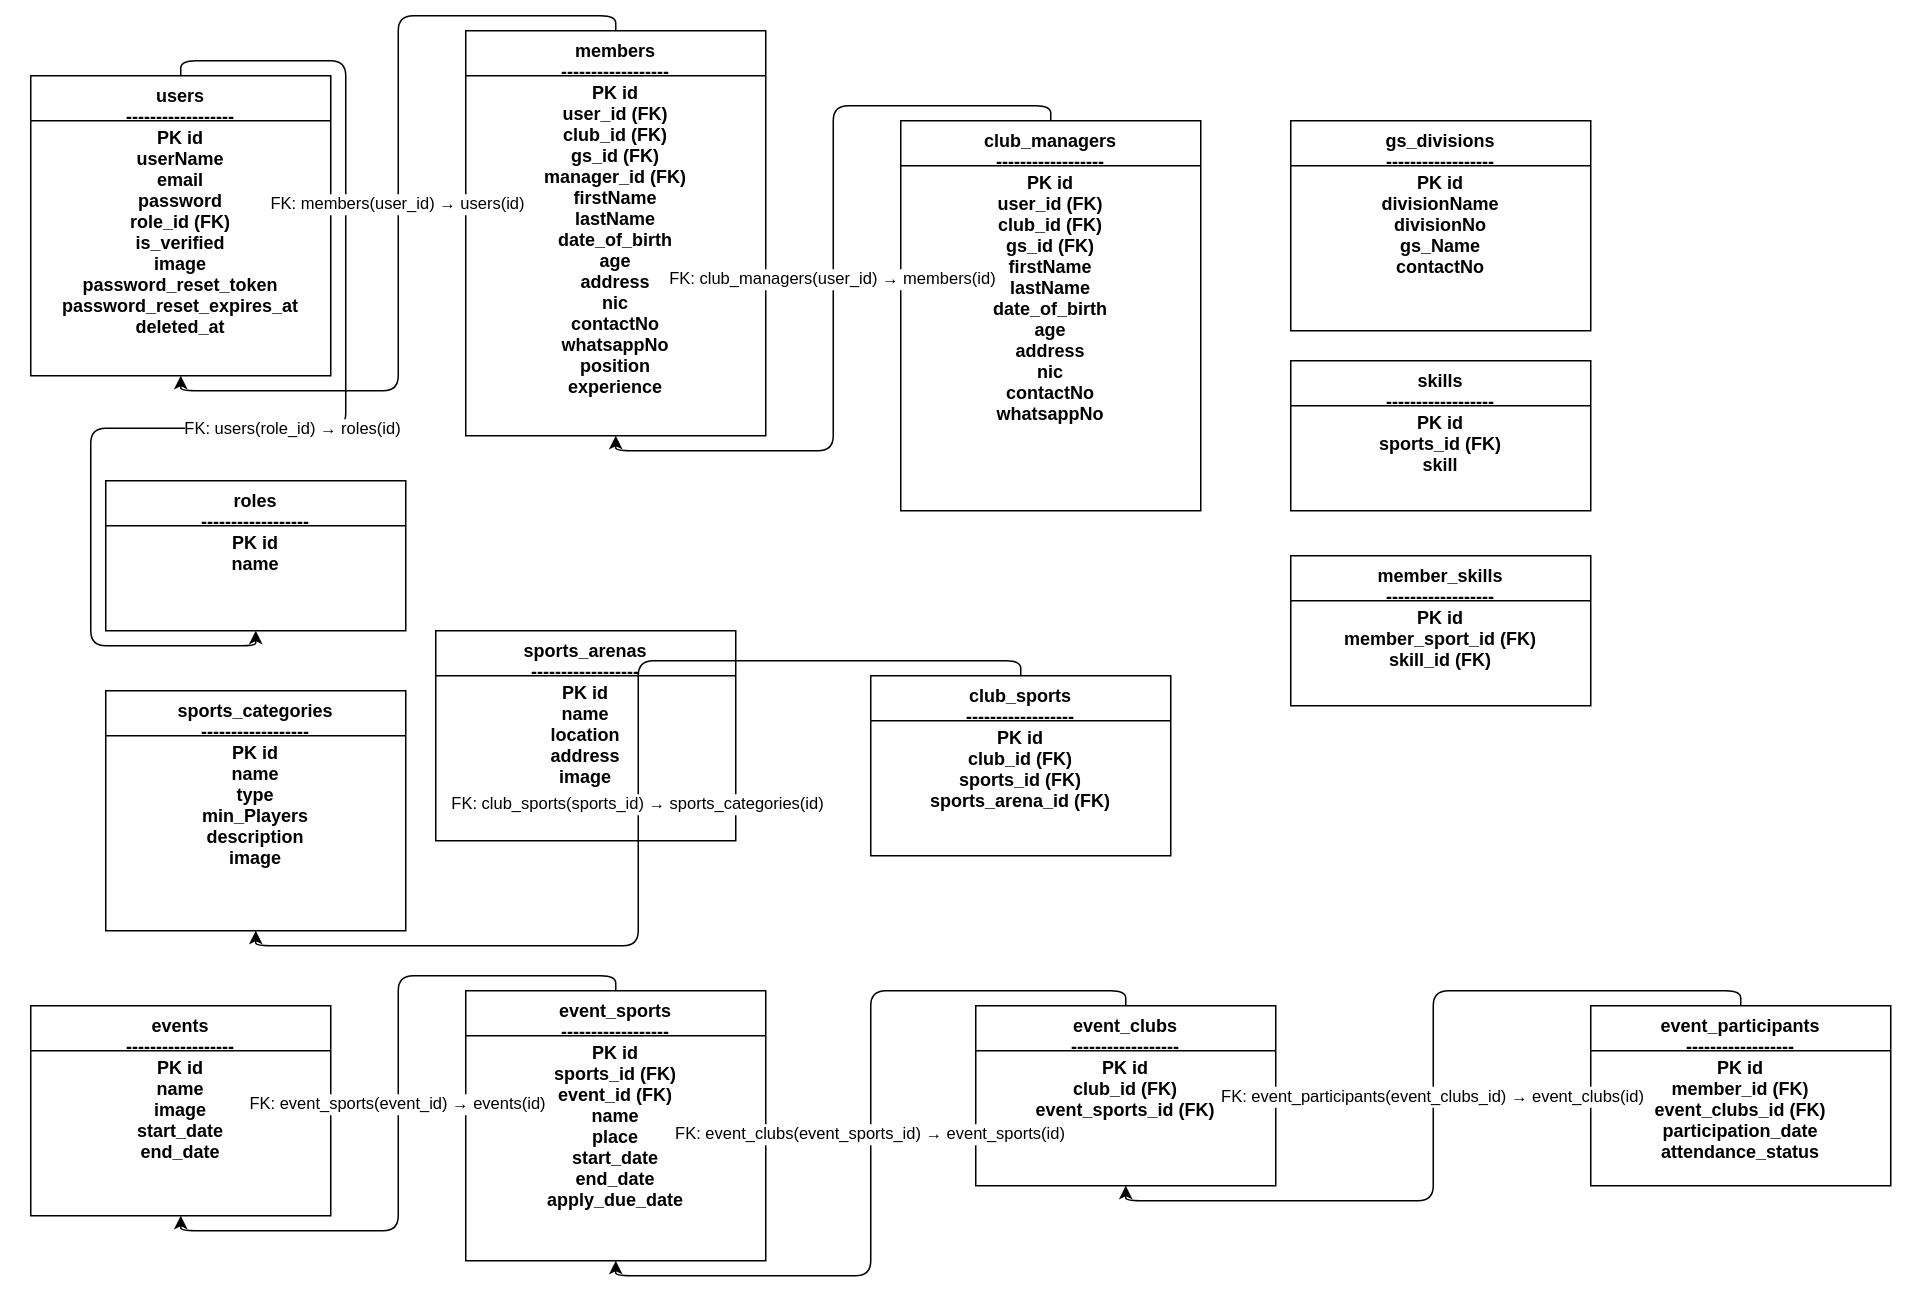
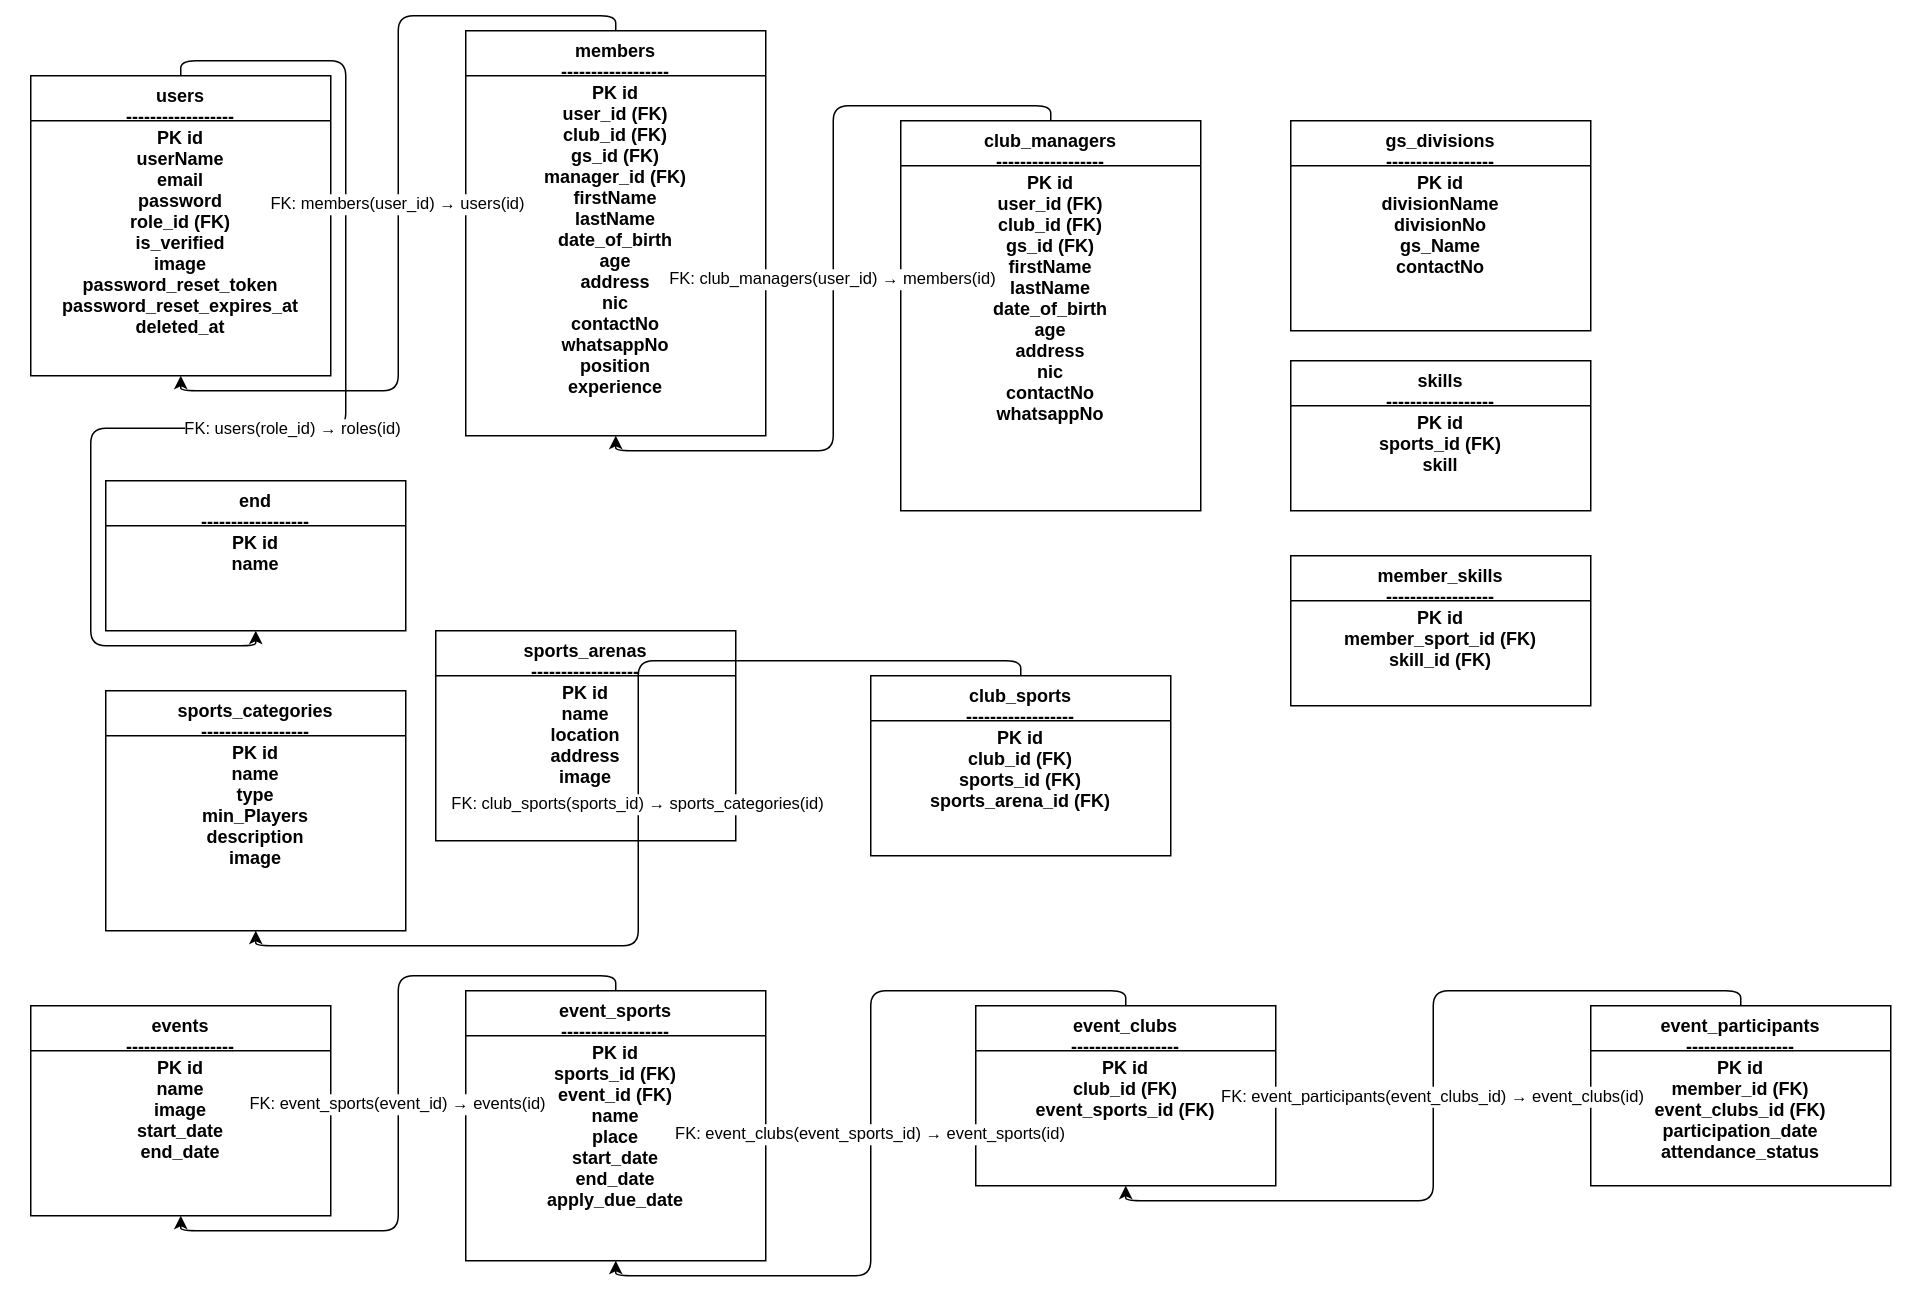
  <mxCell id="0" />
  <mxCell id="1" parent="0" />
  <mxCell id="2" value="users&#10;------------------&#10;PK id&#10;userName&#10;email&#10;password&#10;role_id (FK)&#10;is_verified&#10;image&#10;password_reset_token&#10;password_reset_expires_at&#10;deleted_at" style="shape=table;startSize=30;container=1;collapsible=1;childLayout=tableLayout;fixedRows=1;rowLines=0;fontStyle=1;align=center;resizeLast=1;verticalAlign=top;" parent="1" vertex="1"><mxGeometry x="20" y="50" width="200" height="200" as="geometry" /></mxCell>
- <mxCell id="3" value="roles&#10;------------------&#10;PK id&#10;name" style="shape=table;startSize=30;container=1;collapsible=1;childLayout=tableLayout;fixedRows=1;rowLines=0;fontStyle=1;align=center;resizeLast=1;verticalAlign=top;" parent="1" vertex="1"><mxGeometry x="70" y="320" width="200" height="100" as="geometry" /></mxCell>
+ <mxCell id="3" value="end&#10;------------------&#10;PK id&#10;name" style="shape=table;startSize=30;container=1;collapsible=1;childLayout=tableLayout;fixedRows=1;rowLines=0;fontStyle=1;align=center;resizeLast=1;verticalAlign=top;" parent="1" vertex="1"><mxGeometry x="70" y="320" width="200" height="100" as="geometry" /></mxCell>
  <mxCell id="4" value="members&#10;------------------&#10;PK id&#10;user_id (FK)&#10;club_id (FK)&#10;gs_id (FK)&#10;manager_id (FK)&#10;firstName&#10;lastName&#10;date_of_birth&#10;age&#10;address&#10;nic&#10;contactNo&#10;whatsappNo&#10;position&#10;experience" style="shape=table;startSize=30;container=1;collapsible=1;childLayout=tableLayout;fixedRows=1;rowLines=0;fontStyle=1;align=center;resizeLast=1;verticalAlign=top;" parent="1" vertex="1"><mxGeometry x="310" y="20" width="200" height="270" as="geometry" /></mxCell>
  <mxCell id="5" value="club_managers&#10;------------------&#10;PK id&#10;user_id (FK)&#10;club_id (FK)&#10;gs_id (FK)&#10;firstName&#10;lastName&#10;date_of_birth&#10;age&#10;address&#10;nic&#10;contactNo&#10;whatsappNo" style="shape=table;startSize=30;container=1;collapsible=1;childLayout=tableLayout;fixedRows=1;rowLines=0;fontStyle=1;align=center;resizeLast=1;verticalAlign=top;" parent="1" vertex="1"><mxGeometry x="600" y="80" width="200" height="260" as="geometry" /></mxCell>
  <mxCell id="6" value="sports_categories&#10;------------------&#10;PK id&#10;name&#10;type&#10;min_Players&#10;description&#10;image" style="shape=table;startSize=30;container=1;collapsible=1;childLayout=tableLayout;fixedRows=1;rowLines=0;fontStyle=1;align=center;resizeLast=1;verticalAlign=top;" parent="1" vertex="1"><mxGeometry x="70" y="460" width="200" height="160" as="geometry" /></mxCell>
  <mxCell id="7" value="sports_arenas&#10;------------------&#10;PK id&#10;name&#10;location&#10;address&#10;image" style="shape=table;startSize=30;container=1;collapsible=1;childLayout=tableLayout;fixedRows=1;rowLines=0;fontStyle=1;align=center;resizeLast=1;verticalAlign=top;" parent="1" vertex="1"><mxGeometry x="290" y="420" width="200" height="140" as="geometry" /></mxCell>
  <mxCell id="8" value="club_sports&#10;------------------&#10;PK id&#10;club_id (FK)&#10;sports_id (FK)&#10;sports_arena_id (FK)" style="shape=table;startSize=30;container=1;collapsible=1;childLayout=tableLayout;fixedRows=1;rowLines=0;fontStyle=1;align=center;resizeLast=1;verticalAlign=top;" parent="1" vertex="1"><mxGeometry x="580" y="450" width="200" height="120" as="geometry" /></mxCell>
  <mxCell id="9" value="gs_divisions&#10;------------------&#10;PK id&#10;divisionName&#10;divisionNo&#10;gs_Name&#10;contactNo" style="shape=table;startSize=30;container=1;collapsible=1;childLayout=tableLayout;fixedRows=1;rowLines=0;fontStyle=1;align=center;resizeLast=1;verticalAlign=top;" parent="1" vertex="1"><mxGeometry x="860" y="80" width="200" height="140" as="geometry" /></mxCell>
  <mxCell id="10" value="skills&#10;------------------&#10;PK id&#10;sports_id (FK)&#10;skill" style="shape=table;startSize=30;container=1;collapsible=1;childLayout=tableLayout;fixedRows=1;rowLines=0;fontStyle=1;align=center;resizeLast=1;verticalAlign=top;" parent="1" vertex="1"><mxGeometry x="860" y="240" width="200" height="100" as="geometry" /></mxCell>
  <mxCell id="11" value="member_skills&#10;------------------&#10;PK id&#10;member_sport_id (FK)&#10;skill_id (FK)" style="shape=table;startSize=30;container=1;collapsible=1;childLayout=tableLayout;fixedRows=1;rowLines=0;fontStyle=1;align=center;resizeLast=1;verticalAlign=top;" parent="1" vertex="1"><mxGeometry x="860" y="370" width="200" height="100" as="geometry" /></mxCell>
  <mxCell id="12" value="events&#10;------------------&#10;PK id&#10;name&#10;image&#10;start_date&#10;end_date" style="shape=table;startSize=30;container=1;collapsible=1;childLayout=tableLayout;fixedRows=1;rowLines=0;fontStyle=1;align=center;resizeLast=1;verticalAlign=top;" parent="1" vertex="1"><mxGeometry x="20" y="670" width="200" height="140" as="geometry" /></mxCell>
  <mxCell id="13" value="event_sports&#10;------------------&#10;PK id&#10;sports_id (FK)&#10;event_id (FK)&#10;name&#10;place&#10;start_date&#10;end_date&#10;apply_due_date" style="shape=table;startSize=30;container=1;collapsible=1;childLayout=tableLayout;fixedRows=1;rowLines=0;fontStyle=1;align=center;resizeLast=1;verticalAlign=top;" parent="1" vertex="1"><mxGeometry x="310" y="660" width="200" height="180" as="geometry" /></mxCell>
  <mxCell id="14" value="event_clubs&#10;------------------&#10;PK id&#10;club_id (FK)&#10;event_sports_id (FK)" style="shape=table;startSize=30;container=1;collapsible=1;childLayout=tableLayout;fixedRows=1;rowLines=0;fontStyle=1;align=center;resizeLast=1;verticalAlign=top;" parent="1" vertex="1"><mxGeometry x="650" y="670" width="200" height="120" as="geometry" /></mxCell>
  <mxCell id="15" value="event_participants&#10;------------------&#10;PK id&#10;member_id (FK)&#10;event_clubs_id (FK)&#10;participation_date&#10;attendance_status" style="shape=table;startSize=30;container=1;collapsible=1;childLayout=tableLayout;fixedRows=1;rowLines=0;fontStyle=1;align=center;resizeLast=1;verticalAlign=top;" parent="1" vertex="1"><mxGeometry x="1060" y="670" width="200" height="120" as="geometry" /></mxCell>
  <mxCell id="16" value="FK: users(role_id) → roles(id)" style="edgeStyle=orthogonalEdgeStyle;orthogonalLoop=1;exitX=0.5;exitY=0;entryX=0.5;entryY=1;" parent="1" source="2" target="3" edge="1"><mxGeometry relative="1" as="geometry" /></mxCell>
  <mxCell id="17" value="FK: members(user_id) → users(id)" style="edgeStyle=orthogonalEdgeStyle;orthogonalLoop=1;exitX=0.5;exitY=0;entryX=0.5;entryY=1;" parent="1" source="4" target="2" edge="1"><mxGeometry relative="1" as="geometry" /></mxCell>
  <mxCell id="18" value="FK: club_managers(user_id) → members(id)" style="edgeStyle=orthogonalEdgeStyle;orthogonalLoop=1;exitX=0.5;exitY=0;entryX=0.5;entryY=1;" parent="1" source="5" target="4" edge="1"><mxGeometry relative="1" as="geometry" /></mxCell>
  <mxCell id="19" value="FK: member_sports(member_id) → members(id)" style="edgeStyle=orthogonalEdgeStyle;orthogonalLoop=1;exitX=0.5;exitY=0;entryX=0.5;entryY=1;" parent="1" target="4" edge="1"><mxGeometry relative="1" as="geometry" /></mxCell>
  <mxCell id="20" value="FK: club_sports(club_id) → clubs(id)" style="edgeStyle=orthogonalEdgeStyle;orthogonalLoop=1;exitX=0.5;exitY=0;entryX=0.5;entryY=1;" parent="1" source="8" edge="1"><mxGeometry relative="1" as="geometry" /></mxCell>
  <mxCell id="21" value="FK: club_sports(sports_id) → sports_categories(id)" style="edgeStyle=orthogonalEdgeStyle;orthogonalLoop=1;exitX=0.5;exitY=0;entryX=0.5;entryY=1;" parent="1" source="8" target="6" edge="1"><mxGeometry relative="1" as="geometry" /></mxCell>
  <mxCell id="22" value="FK: event_sports(event_id) → events(id)" style="edgeStyle=orthogonalEdgeStyle;orthogonalLoop=1;exitX=0.5;exitY=0;entryX=0.5;entryY=1;" parent="1" source="13" target="12" edge="1"><mxGeometry relative="1" as="geometry" /></mxCell>
  <mxCell id="23" value="FK: event_clubs(event_sports_id) → event_sports(id)" style="edgeStyle=orthogonalEdgeStyle;orthogonalLoop=1;exitX=0.5;exitY=0;entryX=0.5;entryY=1;" parent="1" source="14" target="13" edge="1"><mxGeometry relative="1" as="geometry" /></mxCell>
  <mxCell id="24" value="FK: event_participants(event_clubs_id) → event_clubs(id)" style="edgeStyle=orthogonalEdgeStyle;orthogonalLoop=1;exitX=0.5;exitY=0;entryX=0.5;entryY=1;" parent="1" source="15" target="14" edge="1"><mxGeometry relative="1" as="geometry" /></mxCell>
